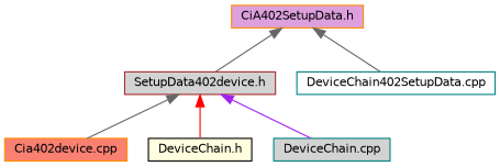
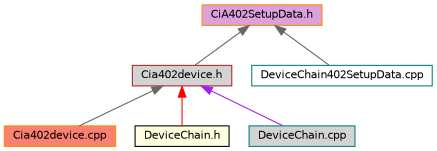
  digraph {
    node [color=darkorange fillcolor=lightgrey fontname=Helvetica fontsize=10 shape=record style=filled]
    edge [color=gray40 dir=back fontname=Helvetica fontsize=10 labelfontname=Helvetica labelfontsize=10 style=solid]
    n1 [fillcolor=plum fontcolor=black height=0.2 label="CiA402SetupData.h" width=0.4]
-   n2 [color=brown height=0.2 label="SetupData402device.h" width=0.4]
+   n2 [color=brown height=0.2 label="Cia402device.h" width=0.4]
    n3 [color=teal fillcolor=white height=0.2 label="DeviceChain402SetupData.cpp" width=0.4]
    n4 [fillcolor=salmon height=0.2 label="Cia402device.cpp" width=0.4]
    n5 [color=black fillcolor=lightyellow height=0.2 label="DeviceChain.h" width=0.4]
    n6 [color=teal height=0.2 label="DeviceChain.cpp" width=0.4]
    n1 -> n2
    n1 -> n3
    n2 -> n4
    n2 -> n5 [color=red]
    n2 -> n6 [color=purple]
  }
